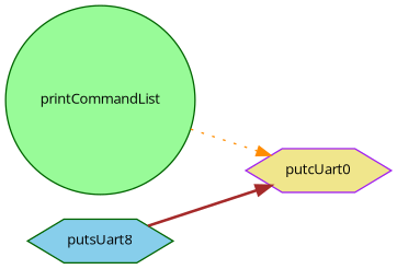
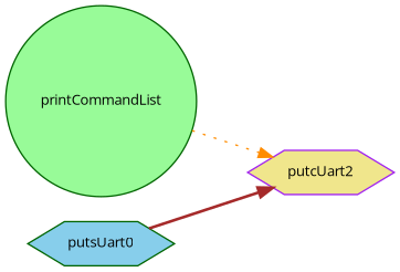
  digraph {
    fontname="Open Sans"
    rankdir=LR
    node [color=darkgreen fontname="Open Sans" fontsize=10 shape=hexagon style=filled]
    edge [fontname="Open Sans" fontsize=10 labelfontname=Helvetica labelfontsize=10]
    n1 [fillcolor=palegreen fontcolor=black height=0.2 label=printCommandList shape=circle width=0.4]
-   n2 [color=purple fillcolor=khaki height=0.2 label=putcUart0 width=0.4]
-   n3 [fillcolor=skyblue height=0.2 label=putsUart8 width=0.4]
+   n2 [color=purple fillcolor=khaki height=0.2 label=putcUart2 width=0.4]
+   n3 [fillcolor=skyblue height=0.2 label=putsUart0 width=0.4]
    n1 -> n2 [color=darkorange style=dotted]
    n3 -> n2 [color=brown style=bold]
  }
